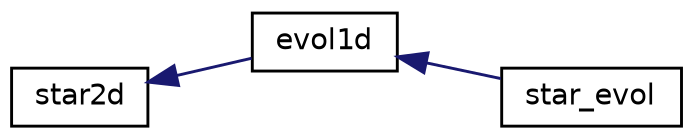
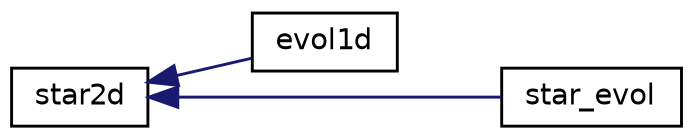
  digraph {
    rankdir=LR
    node [color=black fillcolor=white fontname=Helvetica fontsize=10 shape=record style=filled]
    edge [color=midnightblue dir=back fontname=Helvetica fontsize=10 labelfontname=Helvetica labelfontsize=10 style=solid]
    n1 [height=0.2 label=star2d width=0.4]
    n2 [height=0.2 label=evol1d width=0.4]
    n3 [height=0.2 label=star_evol width=0.4]
    n1 -> n2
-   n2 -> n3
+   n1 -> n3
  }
